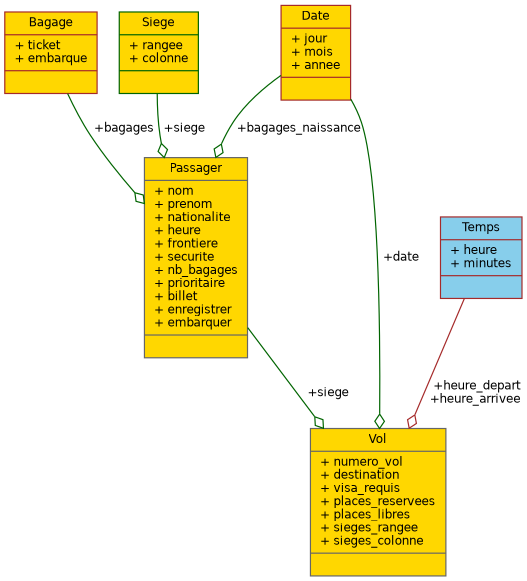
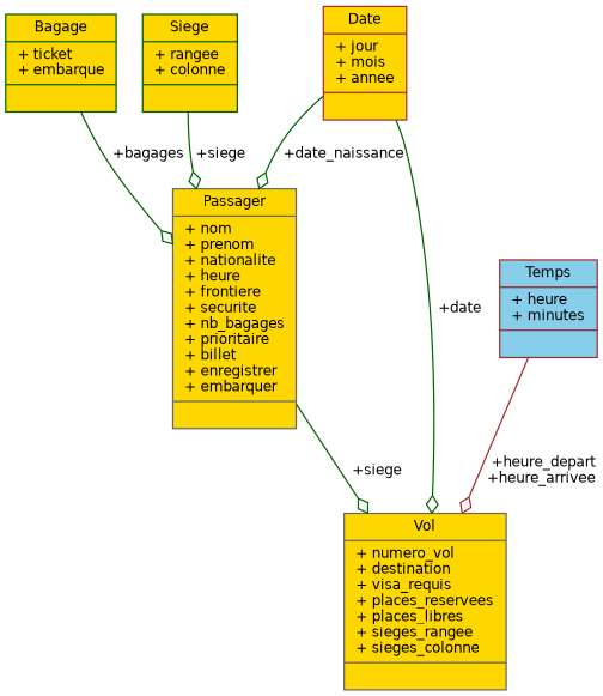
  digraph {
    node [color=gray40 fillcolor=gold fontname=Helvetica fontsize=10 shape=record style=filled]
    edge [arrowhead=odiamond color=darkgreen fontname=Helvetica fontsize=10 labelfontname=Helvetica labelfontsize=10 style=solid]
    n1 [fontcolor=black height=0.2 label="{Vol\n|+ numero_vol\l+ destination\l+ visa_requis\l+ places_reservees\l+ places_libres\l+ sieges_rangee\l+ sieges_colonne\l|}" width=0.4]
    n2 [height=0.2 label="{Passager\n|+ nom\l+ prenom\l+ nationalite\l+ heure\l+ frontiere\l+ securite\l+ nb_bagages\l+ prioritaire\l+ billet\l+ enregistrer\l+ embarquer\l|}" width=0.4]
-   n3 [color=brown height=0.2 label="{Bagage\n|+ ticket\l+ embarque\l|}" width=0.4]
+   n3 [color=darkgreen height=0.2 label="{Bagage\n|+ ticket\l+ embarque\l|}" width=0.4]
    n4 [color=darkgreen height=0.2 label="{Siege\n|+ rangee\l+ colonne\l|}" width=0.4]
    n5 [color=brown height=0.2 label="{Date\n|+ jour\l+ mois\l+ annee\l|}" width=0.4]
    n6 [color=brown fillcolor=skyblue height=0.2 label="{Temps\n|+ heure\l+ minutes\l|}" width=0.4]
    n2 -> n1 [label=" +siege"]
    n3 -> n2 [label=" +bagages"]
    n4 -> n2 [label=" +siege"]
    n5 -> n1 [label=" +date"]
-   n5 -> n2 [label=" +bagages_naissance"]
+   n5 -> n2 [label=" +date_naissance"]
    n6 -> n1 [color=brown label=" +heure_depart\n+heure_arrivee"]
  }
